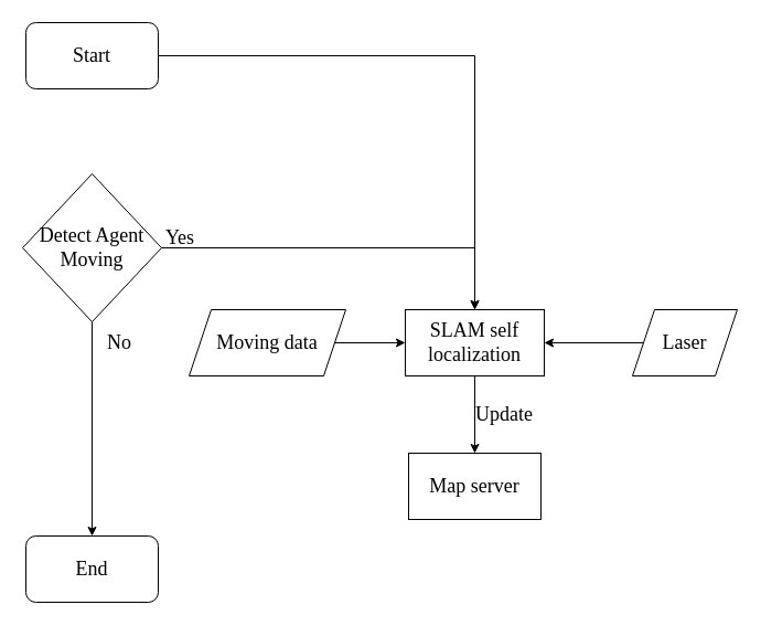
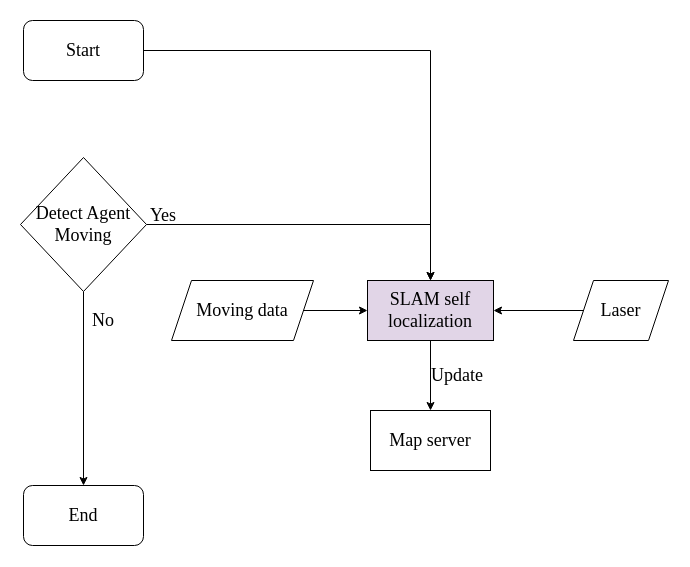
  <mxCell id="0" />
  <mxCell id="1" parent="0" />
  <mxCell id="2" style="edgeStyle=orthogonalEdgeStyle;rounded=0;orthogonalLoop=1;jettySize=auto;html=1;" edge="1" parent="1" source="3" target="8"><mxGeometry relative="1" as="geometry" /></mxCell>
  <mxCell id="3" value="&lt;font face=&quot;Times New Roman&quot; style=&quot;font-size: 18px&quot;&gt;Start&lt;/font&gt;" style="rounded=1;whiteSpace=wrap;html=1;" vertex="1" parent="1"><mxGeometry x="23" y="20" width="120" height="60" as="geometry" /></mxCell>
  <mxCell id="4" style="edgeStyle=orthogonalEdgeStyle;rounded=0;orthogonalLoop=1;jettySize=auto;html=1;exitX=0.5;exitY=1;exitDx=0;exitDy=0;entryX=0.5;entryY=0;entryDx=0;entryDy=0;" edge="1" parent="1" source="6" target="14"><mxGeometry relative="1" as="geometry" /></mxCell>
  <mxCell id="5" style="edgeStyle=orthogonalEdgeStyle;rounded=0;orthogonalLoop=1;jettySize=auto;html=1;exitX=1;exitY=0.5;exitDx=0;exitDy=0;entryX=0.5;entryY=0;entryDx=0;entryDy=0;" edge="1" parent="1" source="6" target="8"><mxGeometry relative="1" as="geometry" /></mxCell>
  <mxCell id="6" value="&lt;font face=&quot;Times New Roman&quot; style=&quot;font-size: 18px&quot;&gt;Detect Agent Moving&lt;/font&gt;" style="rhombus;whiteSpace=wrap;html=1;" vertex="1" parent="1"><mxGeometry x="20" y="157" width="126" height="134" as="geometry" /></mxCell>
  <mxCell id="7" style="edgeStyle=orthogonalEdgeStyle;rounded=0;orthogonalLoop=1;jettySize=auto;html=1;exitX=0.5;exitY=1;exitDx=0;exitDy=0;entryX=0.5;entryY=0;entryDx=0;entryDy=0;" edge="1" parent="1" source="8" target="13"><mxGeometry relative="1" as="geometry" /></mxCell>
- <mxCell id="8" value="&lt;font face=&quot;Times New Roman&quot; style=&quot;font-size: 18px&quot;&gt;SLAM self localization&lt;/font&gt;" style="rounded=0;whiteSpace=wrap;html=1;" vertex="1" parent="1"><mxGeometry x="367" y="280" width="126" height="60" as="geometry" /></mxCell>
+ <mxCell id="8" value="&lt;font face=&quot;Times New Roman&quot; style=&quot;font-size: 18px&quot;&gt;SLAM self localization&lt;/font&gt;" style="rounded=0;whiteSpace=wrap;html=1;fillColor=#e1d5e7;" vertex="1" parent="1"><mxGeometry x="367" y="280" width="126" height="60" as="geometry" /></mxCell>
  <mxCell id="9" style="edgeStyle=orthogonalEdgeStyle;rounded=0;orthogonalLoop=1;jettySize=auto;html=1;exitX=1;exitY=0.5;exitDx=0;exitDy=0;entryX=0;entryY=0.5;entryDx=0;entryDy=0;" edge="1" parent="1" source="10" target="8"><mxGeometry relative="1" as="geometry" /></mxCell>
  <mxCell id="10" value="&lt;font face=&quot;Times New Roman&quot; style=&quot;font-size: 18px&quot;&gt;Moving data&lt;/font&gt;" style="shape=parallelogram;perimeter=parallelogramPerimeter;whiteSpace=wrap;html=1;fixedSize=1;" vertex="1" parent="1"><mxGeometry x="171" y="280" width="142" height="60" as="geometry" /></mxCell>
  <mxCell id="11" style="edgeStyle=orthogonalEdgeStyle;rounded=0;orthogonalLoop=1;jettySize=auto;html=1;exitX=0;exitY=0.5;exitDx=0;exitDy=0;entryX=1;entryY=0.5;entryDx=0;entryDy=0;" edge="1" parent="1" source="12" target="8"><mxGeometry relative="1" as="geometry" /></mxCell>
  <mxCell id="12" value="&lt;p&gt;&lt;font face=&quot;Times New Roman&quot; style=&quot;font-size: 18px&quot;&gt;Laser&lt;/font&gt;&lt;/p&gt;" style="shape=parallelogram;perimeter=parallelogramPerimeter;whiteSpace=wrap;html=1;fixedSize=1;" vertex="1" parent="1"><mxGeometry x="573" y="280" width="95" height="60" as="geometry" /></mxCell>
  <mxCell id="13" value="&lt;font face=&quot;Times New Roman&quot; style=&quot;font-size: 18px&quot;&gt;Map server&lt;/font&gt;" style="rounded=0;whiteSpace=wrap;html=1;" vertex="1" parent="1"><mxGeometry x="370" y="410" width="120" height="60" as="geometry" /></mxCell>
  <mxCell id="14" value="&lt;font face=&quot;Times New Roman&quot; style=&quot;font-size: 18px&quot;&gt;End&lt;/font&gt;" style="rounded=1;whiteSpace=wrap;html=1;" vertex="1" parent="1"><mxGeometry x="23" y="485" width="120" height="60" as="geometry" /></mxCell>
  <mxCell id="15" value="&lt;font face=&quot;Times New Roman&quot; style=&quot;font-size: 18px&quot;&gt;Update&lt;/font&gt;" style="text;html=1;strokeColor=none;fillColor=none;align=center;verticalAlign=middle;whiteSpace=wrap;rounded=0;" vertex="1" parent="1"><mxGeometry x="427" y="360" width="60" height="30" as="geometry" /></mxCell>
  <mxCell id="16" value="&lt;font style=&quot;font-size: 18px&quot;&gt;Yes&lt;/font&gt;" style="text;html=1;strokeColor=none;fillColor=none;align=center;verticalAlign=middle;whiteSpace=wrap;rounded=0;fontFamily=Times New Roman;" vertex="1" parent="1"><mxGeometry x="133" y="200" width="60" height="30" as="geometry" /></mxCell>
- <mxCell id="17" value="No" style="text;html=1;strokeColor=none;fillColor=none;align=center;verticalAlign=middle;whiteSpace=wrap;rounded=0;fontFamily=Times New Roman;fontSize=18;" vertex="1" parent="1"><mxGeometry x="78" y="295" width="60" height="30" as="geometry" /></mxCell>
+ <mxCell id="17" value="No" style="text;html=1;strokeColor=none;fillColor=none;align=center;verticalAlign=middle;whiteSpace=wrap;rounded=0;fontFamily=Times New Roman;fontSize=18;" vertex="1" parent="1"><mxGeometry x="73" y="305" width="60" height="30" as="geometry" /></mxCell>
